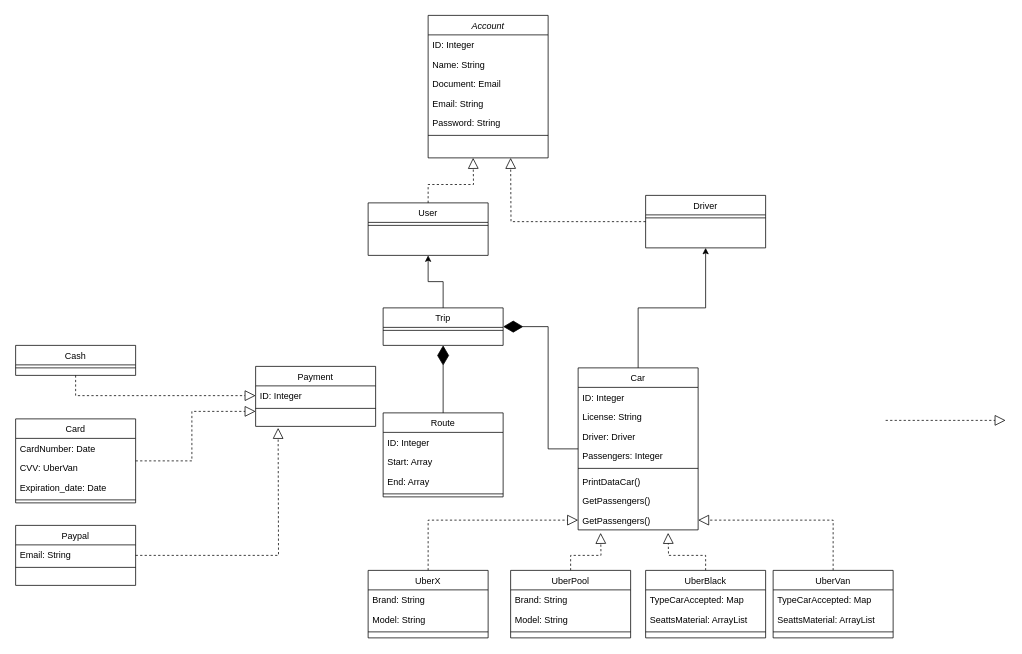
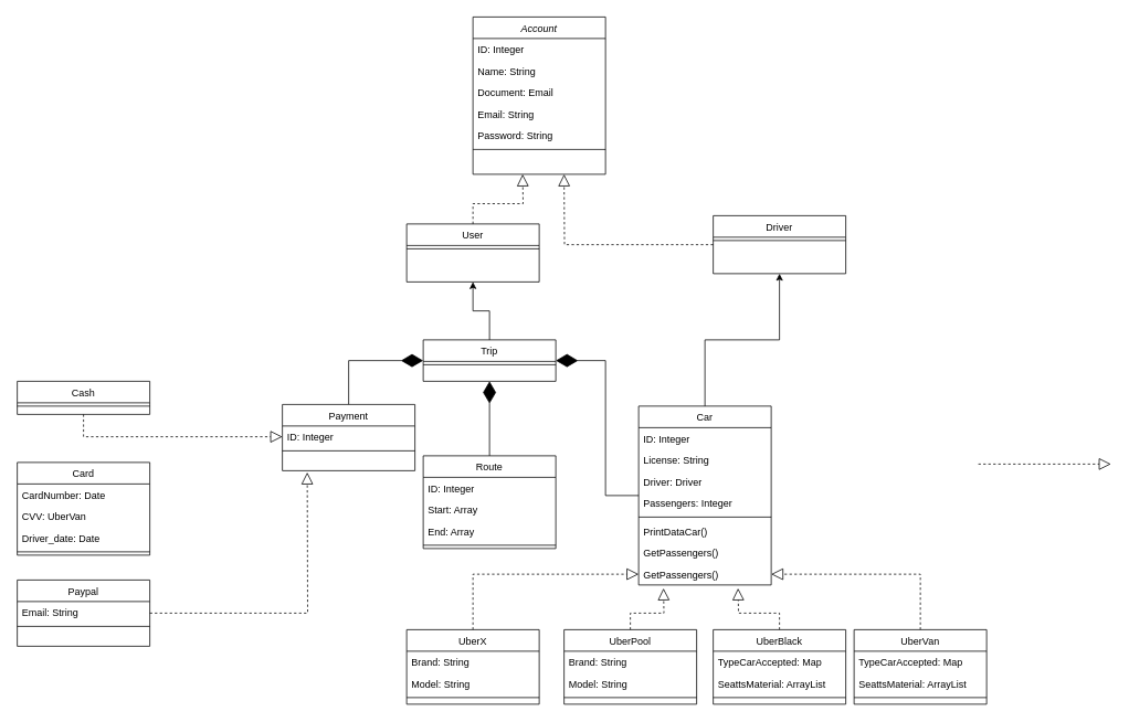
  <mxCell id="0" />
  <mxCell id="1" parent="0" />
  <mxCell id="2" value="Account&#10;" style="swimlane;fontStyle=2;align=center;verticalAlign=top;childLayout=stackLayout;horizontal=1;startSize=26;horizontalStack=0;resizeParent=1;resizeLast=0;collapsible=1;marginBottom=0;rounded=0;shadow=0;strokeWidth=1;" parent="1" vertex="1"><mxGeometry x="570" y="20" width="160" height="190" as="geometry"><mxRectangle x="230" y="140" width="160" height="26" as="alternateBounds" /></mxGeometry></mxCell>
  <mxCell id="3" value="ID: Integer" style="text;align=left;verticalAlign=top;spacingLeft=4;spacingRight=4;overflow=hidden;rotatable=0;points=[[0,0.5],[1,0.5]];portConstraint=eastwest;rounded=0;shadow=0;html=0;" parent="2" vertex="1"><mxGeometry y="26" width="160" height="26" as="geometry" /></mxCell>
  <mxCell id="4" value="Name: String" style="text;align=left;verticalAlign=top;spacingLeft=4;spacingRight=4;overflow=hidden;rotatable=0;points=[[0,0.5],[1,0.5]];portConstraint=eastwest;" parent="2" vertex="1"><mxGeometry y="52" width="160" height="26" as="geometry" /></mxCell>
  <mxCell id="5" value="Document: Email&#10;" style="text;align=left;verticalAlign=top;spacingLeft=4;spacingRight=4;overflow=hidden;rotatable=0;points=[[0,0.5],[1,0.5]];portConstraint=eastwest;rounded=0;shadow=0;html=0;" parent="2" vertex="1"><mxGeometry y="78" width="160" height="26" as="geometry" /></mxCell>
  <mxCell id="6" value="Email: String" style="text;align=left;verticalAlign=top;spacingLeft=4;spacingRight=4;overflow=hidden;rotatable=0;points=[[0,0.5],[1,0.5]];portConstraint=eastwest;rounded=0;shadow=0;html=0;" vertex="1" parent="2"><mxGeometry y="104" width="160" height="26" as="geometry" /></mxCell>
  <mxCell id="7" value="Password: String" style="text;align=left;verticalAlign=top;spacingLeft=4;spacingRight=4;overflow=hidden;rotatable=0;points=[[0,0.5],[1,0.5]];portConstraint=eastwest;rounded=0;shadow=0;html=0;" vertex="1" parent="2"><mxGeometry y="130" width="160" height="26" as="geometry" /></mxCell>
  <mxCell id="8" value="" style="line;html=1;strokeWidth=1;align=left;verticalAlign=middle;spacingTop=-1;spacingLeft=3;spacingRight=3;rotatable=0;labelPosition=right;points=[];portConstraint=eastwest;" parent="2" vertex="1"><mxGeometry y="156" width="160" height="8" as="geometry" /></mxCell>
  <mxCell id="9" style="edgeStyle=orthogonalEdgeStyle;rounded=0;orthogonalLoop=1;jettySize=auto;html=1;endArrow=block;dashed=1;endFill=0;endSize=12;" edge="1" parent="1" source="10"><mxGeometry relative="1" as="geometry"><mxPoint x="630" y="210" as="targetPoint" /></mxGeometry></mxCell>
  <mxCell id="10" value="User" style="swimlane;fontStyle=0;align=center;verticalAlign=top;childLayout=stackLayout;horizontal=1;startSize=26;horizontalStack=0;resizeParent=1;resizeLast=0;collapsible=1;marginBottom=0;rounded=0;shadow=0;strokeWidth=1;" parent="1" vertex="1"><mxGeometry x="490" y="270" width="160" height="70" as="geometry"><mxRectangle x="340" y="380" width="170" height="26" as="alternateBounds" /></mxGeometry></mxCell>
  <mxCell id="11" value="" style="line;html=1;strokeWidth=1;align=left;verticalAlign=middle;spacingTop=-1;spacingLeft=3;spacingRight=3;rotatable=0;labelPosition=right;points=[];portConstraint=eastwest;" parent="10" vertex="1"><mxGeometry y="26" width="160" height="8" as="geometry" /></mxCell>
  <mxCell id="12" style="edgeStyle=orthogonalEdgeStyle;rounded=0;orthogonalLoop=1;jettySize=auto;html=1;entryX=0.5;entryY=1;entryDx=0;entryDy=0;" edge="1" parent="1" source="13" target="10"><mxGeometry relative="1" as="geometry" /></mxCell>
  <mxCell id="13" value="Trip" style="swimlane;fontStyle=0;align=center;verticalAlign=top;childLayout=stackLayout;horizontal=1;startSize=26;horizontalStack=0;resizeParent=1;resizeLast=0;collapsible=1;marginBottom=0;rounded=0;shadow=0;strokeWidth=1;" parent="1" vertex="1"><mxGeometry x="510" y="410" width="160" height="50" as="geometry"><mxRectangle x="550" y="140" width="160" height="26" as="alternateBounds" /></mxGeometry></mxCell>
  <mxCell id="14" value="" style="line;html=1;strokeWidth=1;align=left;verticalAlign=middle;spacingTop=-1;spacingLeft=3;spacingRight=3;rotatable=0;labelPosition=right;points=[];portConstraint=eastwest;" parent="13" vertex="1"><mxGeometry y="26" width="160" height="8" as="geometry" /></mxCell>
  <mxCell id="15" style="edgeStyle=orthogonalEdgeStyle;rounded=0;orthogonalLoop=1;jettySize=auto;html=1;endArrow=block;dashed=1;endFill=0;endSize=12;" edge="1" parent="1" source="16"><mxGeometry relative="1" as="geometry"><mxPoint x="680" y="210" as="targetPoint" /></mxGeometry></mxCell>
  <mxCell id="16" value="Driver" style="swimlane;fontStyle=0;align=center;verticalAlign=top;childLayout=stackLayout;horizontal=1;startSize=26;horizontalStack=0;resizeParent=1;resizeLast=0;collapsible=1;marginBottom=0;rounded=0;shadow=0;strokeWidth=1;" vertex="1" parent="1"><mxGeometry x="860" y="260" width="160" height="70" as="geometry"><mxRectangle x="340" y="380" width="170" height="26" as="alternateBounds" /></mxGeometry></mxCell>
  <mxCell id="17" value="" style="line;html=1;strokeWidth=1;align=left;verticalAlign=middle;spacingTop=-1;spacingLeft=3;spacingRight=3;rotatable=0;labelPosition=right;points=[];portConstraint=eastwest;" vertex="1" parent="16"><mxGeometry y="26" width="160" height="8" as="geometry" /></mxCell>
+ <mxCell id="18" style="edgeStyle=orthogonalEdgeStyle;rounded=0;orthogonalLoop=1;jettySize=auto;html=1;entryX=0;entryY=0.5;entryDx=0;entryDy=0;exitX=0.5;exitY=0;exitDx=0;exitDy=0;endArrow=diamondThin;endFill=1;endSize=24;" edge="1" parent="1" source="19" target="13"><mxGeometry relative="1" as="geometry"><mxPoint x="420" y="480" as="sourcePoint" /></mxGeometry></mxCell>
  <mxCell id="19" value="Payment" style="swimlane;fontStyle=0;align=center;verticalAlign=top;childLayout=stackLayout;horizontal=1;startSize=26;horizontalStack=0;resizeParent=1;resizeLast=0;collapsible=1;marginBottom=0;rounded=0;shadow=0;strokeWidth=1;" vertex="1" parent="1"><mxGeometry x="340" y="488" width="160" height="80" as="geometry"><mxRectangle x="130" y="380" width="160" height="26" as="alternateBounds" /></mxGeometry></mxCell>
  <mxCell id="20" value="ID: Integer" style="text;align=left;verticalAlign=top;spacingLeft=4;spacingRight=4;overflow=hidden;rotatable=0;points=[[0,0.5],[1,0.5]];portConstraint=eastwest;" vertex="1" parent="19"><mxGeometry y="26" width="160" height="26" as="geometry" /></mxCell>
  <mxCell id="21" value="" style="line;html=1;strokeWidth=1;align=left;verticalAlign=middle;spacingTop=-1;spacingLeft=3;spacingRight=3;rotatable=0;labelPosition=right;points=[];portConstraint=eastwest;" vertex="1" parent="19"><mxGeometry y="52" width="160" height="8" as="geometry" /></mxCell>
  <mxCell id="22" style="edgeStyle=orthogonalEdgeStyle;rounded=0;orthogonalLoop=1;jettySize=auto;html=1;entryX=0.5;entryY=1;entryDx=0;entryDy=0;" edge="1" parent="1" source="24" target="16"><mxGeometry relative="1" as="geometry" /></mxCell>
  <mxCell id="23" style="edgeStyle=orthogonalEdgeStyle;rounded=0;orthogonalLoop=1;jettySize=auto;html=1;entryX=1;entryY=0.5;entryDx=0;entryDy=0;endArrow=diamondThin;endFill=1;endSize=24;" edge="1" parent="1" source="24" target="13"><mxGeometry relative="1" as="geometry" /></mxCell>
  <mxCell id="24" value="Car" style="swimlane;fontStyle=0;align=center;verticalAlign=top;childLayout=stackLayout;horizontal=1;startSize=26;horizontalStack=0;resizeParent=1;resizeLast=0;collapsible=1;marginBottom=0;rounded=0;shadow=0;strokeWidth=1;" vertex="1" parent="1"><mxGeometry x="770" y="490" width="160" height="216" as="geometry"><mxRectangle x="130" y="380" width="160" height="26" as="alternateBounds" /></mxGeometry></mxCell>
  <mxCell id="25" value="ID: Integer" style="text;align=left;verticalAlign=top;spacingLeft=4;spacingRight=4;overflow=hidden;rotatable=0;points=[[0,0.5],[1,0.5]];portConstraint=eastwest;" vertex="1" parent="24"><mxGeometry y="26" width="160" height="26" as="geometry" /></mxCell>
  <mxCell id="26" value="License: String" style="text;align=left;verticalAlign=top;spacingLeft=4;spacingRight=4;overflow=hidden;rotatable=0;points=[[0,0.5],[1,0.5]];portConstraint=eastwest;rounded=0;shadow=0;html=0;" vertex="1" parent="24"><mxGeometry y="52" width="160" height="26" as="geometry" /></mxCell>
  <mxCell id="27" value="Driver: Driver" style="text;align=left;verticalAlign=top;spacingLeft=4;spacingRight=4;overflow=hidden;rotatable=0;points=[[0,0.5],[1,0.5]];portConstraint=eastwest;rounded=0;shadow=0;html=0;" vertex="1" parent="24"><mxGeometry y="78" width="160" height="26" as="geometry" /></mxCell>
  <mxCell id="28" value="Passengers: Integer" style="text;align=left;verticalAlign=top;spacingLeft=4;spacingRight=4;overflow=hidden;rotatable=0;points=[[0,0.5],[1,0.5]];portConstraint=eastwest;rounded=0;shadow=0;html=0;" vertex="1" parent="24"><mxGeometry y="104" width="160" height="26" as="geometry" /></mxCell>
  <mxCell id="29" value="" style="line;html=1;strokeWidth=1;align=left;verticalAlign=middle;spacingTop=-1;spacingLeft=3;spacingRight=3;rotatable=0;labelPosition=right;points=[];portConstraint=eastwest;" vertex="1" parent="24"><mxGeometry y="130" width="160" height="8" as="geometry" /></mxCell>
  <mxCell id="30" value="PrintDataCar()" style="text;align=left;verticalAlign=top;spacingLeft=4;spacingRight=4;overflow=hidden;rotatable=0;points=[[0,0.5],[1,0.5]];portConstraint=eastwest;" vertex="1" parent="24"><mxGeometry y="138" width="160" height="26" as="geometry" /></mxCell>
  <mxCell id="31" value="GetPassengers()" style="text;align=left;verticalAlign=top;spacingLeft=4;spacingRight=4;overflow=hidden;rotatable=0;points=[[0,0.5],[1,0.5]];portConstraint=eastwest;" vertex="1" parent="24"><mxGeometry y="164" width="160" height="26" as="geometry" /></mxCell>
  <mxCell id="32" value="GetPassengers()" style="text;align=left;verticalAlign=top;spacingLeft=4;spacingRight=4;overflow=hidden;rotatable=0;points=[[0,0.5],[1,0.5]];portConstraint=eastwest;" vertex="1" parent="24"><mxGeometry y="190" width="160" height="26" as="geometry" /></mxCell>
  <mxCell id="33" style="edgeStyle=orthogonalEdgeStyle;rounded=0;orthogonalLoop=1;jettySize=auto;html=1;entryX=0.5;entryY=1;entryDx=0;entryDy=0;endArrow=diamondThin;endFill=1;endSize=24;" edge="1" parent="1" source="34" target="13"><mxGeometry relative="1" as="geometry" /></mxCell>
  <mxCell id="34" value="Route" style="swimlane;fontStyle=0;align=center;verticalAlign=top;childLayout=stackLayout;horizontal=1;startSize=26;horizontalStack=0;resizeParent=1;resizeLast=0;collapsible=1;marginBottom=0;rounded=0;shadow=0;strokeWidth=1;" vertex="1" parent="1"><mxGeometry x="510" y="550" width="160" height="112" as="geometry"><mxRectangle x="130" y="380" width="160" height="26" as="alternateBounds" /></mxGeometry></mxCell>
  <mxCell id="35" value="ID: Integer" style="text;align=left;verticalAlign=top;spacingLeft=4;spacingRight=4;overflow=hidden;rotatable=0;points=[[0,0.5],[1,0.5]];portConstraint=eastwest;" vertex="1" parent="34"><mxGeometry y="26" width="160" height="26" as="geometry" /></mxCell>
  <mxCell id="36" value="Start: Array" style="text;align=left;verticalAlign=top;spacingLeft=4;spacingRight=4;overflow=hidden;rotatable=0;points=[[0,0.5],[1,0.5]];portConstraint=eastwest;" vertex="1" parent="34"><mxGeometry y="52" width="160" height="26" as="geometry" /></mxCell>
  <mxCell id="37" value="End: Array" style="text;align=left;verticalAlign=top;spacingLeft=4;spacingRight=4;overflow=hidden;rotatable=0;points=[[0,0.5],[1,0.5]];portConstraint=eastwest;rounded=0;shadow=0;html=0;" vertex="1" parent="34"><mxGeometry y="78" width="160" height="26" as="geometry" /></mxCell>
  <mxCell id="38" value="" style="line;html=1;strokeWidth=1;align=left;verticalAlign=middle;spacingTop=-1;spacingLeft=3;spacingRight=3;rotatable=0;labelPosition=right;points=[];portConstraint=eastwest;" vertex="1" parent="34"><mxGeometry y="104" width="160" height="8" as="geometry" /></mxCell>
  <mxCell id="39" style="edgeStyle=orthogonalEdgeStyle;rounded=0;orthogonalLoop=1;jettySize=auto;html=1;endArrow=block;dashed=1;endFill=0;endSize=12;" edge="1" parent="1" source="40"><mxGeometry relative="1" as="geometry"><mxPoint x="890" y="710" as="targetPoint" /></mxGeometry></mxCell>
  <mxCell id="40" value="UberBlack" style="swimlane;fontStyle=0;align=center;verticalAlign=top;childLayout=stackLayout;horizontal=1;startSize=26;horizontalStack=0;resizeParent=1;resizeLast=0;collapsible=1;marginBottom=0;rounded=0;shadow=0;strokeWidth=1;" vertex="1" parent="1"><mxGeometry x="860" y="760" width="160" height="90" as="geometry"><mxRectangle x="130" y="380" width="160" height="26" as="alternateBounds" /></mxGeometry></mxCell>
  <mxCell id="41" value="TypeCarAccepted: Map" style="text;align=left;verticalAlign=top;spacingLeft=4;spacingRight=4;overflow=hidden;rotatable=0;points=[[0,0.5],[1,0.5]];portConstraint=eastwest;" vertex="1" parent="40"><mxGeometry y="26" width="160" height="26" as="geometry" /></mxCell>
  <mxCell id="42" value="SeattsMaterial: ArrayList" style="text;align=left;verticalAlign=top;spacingLeft=4;spacingRight=4;overflow=hidden;rotatable=0;points=[[0,0.5],[1,0.5]];portConstraint=eastwest;rounded=0;shadow=0;html=0;" vertex="1" parent="40"><mxGeometry y="52" width="160" height="26" as="geometry" /></mxCell>
  <mxCell id="43" value="" style="line;html=1;strokeWidth=1;align=left;verticalAlign=middle;spacingTop=-1;spacingLeft=3;spacingRight=3;rotatable=0;labelPosition=right;points=[];portConstraint=eastwest;" vertex="1" parent="40"><mxGeometry y="78" width="160" height="8" as="geometry" /></mxCell>
  <mxCell id="44" style="edgeStyle=orthogonalEdgeStyle;rounded=0;orthogonalLoop=1;jettySize=auto;html=1;endArrow=block;dashed=1;endFill=0;endSize=12;" edge="1" parent="1" source="45" target="32"><mxGeometry relative="1" as="geometry" /></mxCell>
  <mxCell id="45" value="UberX" style="swimlane;fontStyle=0;align=center;verticalAlign=top;childLayout=stackLayout;horizontal=1;startSize=26;horizontalStack=0;resizeParent=1;resizeLast=0;collapsible=1;marginBottom=0;rounded=0;shadow=0;strokeWidth=1;" vertex="1" parent="1"><mxGeometry x="490" y="760" width="160" height="90" as="geometry"><mxRectangle x="130" y="380" width="160" height="26" as="alternateBounds" /></mxGeometry></mxCell>
  <mxCell id="46" value="Brand: String" style="text;align=left;verticalAlign=top;spacingLeft=4;spacingRight=4;overflow=hidden;rotatable=0;points=[[0,0.5],[1,0.5]];portConstraint=eastwest;" vertex="1" parent="45"><mxGeometry y="26" width="160" height="26" as="geometry" /></mxCell>
  <mxCell id="47" value="Model: String" style="text;align=left;verticalAlign=top;spacingLeft=4;spacingRight=4;overflow=hidden;rotatable=0;points=[[0,0.5],[1,0.5]];portConstraint=eastwest;rounded=0;shadow=0;html=0;" vertex="1" parent="45"><mxGeometry y="52" width="160" height="26" as="geometry" /></mxCell>
  <mxCell id="48" value="" style="line;html=1;strokeWidth=1;align=left;verticalAlign=middle;spacingTop=-1;spacingLeft=3;spacingRight=3;rotatable=0;labelPosition=right;points=[];portConstraint=eastwest;" vertex="1" parent="45"><mxGeometry y="78" width="160" height="8" as="geometry" /></mxCell>
  <mxCell id="49" style="edgeStyle=orthogonalEdgeStyle;rounded=0;orthogonalLoop=1;jettySize=auto;html=1;endArrow=block;dashed=1;endFill=0;endSize=12;" edge="1" parent="1" source="50"><mxGeometry relative="1" as="geometry"><mxPoint x="800" y="710" as="targetPoint" /></mxGeometry></mxCell>
  <mxCell id="50" value="UberPool" style="swimlane;fontStyle=0;align=center;verticalAlign=top;childLayout=stackLayout;horizontal=1;startSize=26;horizontalStack=0;resizeParent=1;resizeLast=0;collapsible=1;marginBottom=0;rounded=0;shadow=0;strokeWidth=1;" vertex="1" parent="1"><mxGeometry x="680" y="760" width="160" height="90" as="geometry"><mxRectangle x="130" y="380" width="160" height="26" as="alternateBounds" /></mxGeometry></mxCell>
  <mxCell id="51" value="Brand: String" style="text;align=left;verticalAlign=top;spacingLeft=4;spacingRight=4;overflow=hidden;rotatable=0;points=[[0,0.5],[1,0.5]];portConstraint=eastwest;" vertex="1" parent="50"><mxGeometry y="26" width="160" height="26" as="geometry" /></mxCell>
  <mxCell id="52" value="Model: String" style="text;align=left;verticalAlign=top;spacingLeft=4;spacingRight=4;overflow=hidden;rotatable=0;points=[[0,0.5],[1,0.5]];portConstraint=eastwest;rounded=0;shadow=0;html=0;" vertex="1" parent="50"><mxGeometry y="52" width="160" height="26" as="geometry" /></mxCell>
  <mxCell id="53" value="" style="line;html=1;strokeWidth=1;align=left;verticalAlign=middle;spacingTop=-1;spacingLeft=3;spacingRight=3;rotatable=0;labelPosition=right;points=[];portConstraint=eastwest;" vertex="1" parent="50"><mxGeometry y="78" width="160" height="8" as="geometry" /></mxCell>
  <mxCell id="54" style="edgeStyle=orthogonalEdgeStyle;rounded=0;orthogonalLoop=1;jettySize=auto;html=1;entryX=1;entryY=0.5;entryDx=0;entryDy=0;endArrow=block;dashed=1;endFill=0;endSize=12;" edge="1" parent="1" source="55" target="32"><mxGeometry relative="1" as="geometry" /></mxCell>
  <mxCell id="55" value="UberVan" style="swimlane;fontStyle=0;align=center;verticalAlign=top;childLayout=stackLayout;horizontal=1;startSize=26;horizontalStack=0;resizeParent=1;resizeLast=0;collapsible=1;marginBottom=0;rounded=0;shadow=0;strokeWidth=1;" vertex="1" parent="1"><mxGeometry x="1030" y="760" width="160" height="90" as="geometry"><mxRectangle x="130" y="380" width="160" height="26" as="alternateBounds" /></mxGeometry></mxCell>
  <mxCell id="56" value="TypeCarAccepted: Map" style="text;align=left;verticalAlign=top;spacingLeft=4;spacingRight=4;overflow=hidden;rotatable=0;points=[[0,0.5],[1,0.5]];portConstraint=eastwest;" vertex="1" parent="55"><mxGeometry y="26" width="160" height="26" as="geometry" /></mxCell>
  <mxCell id="57" value="SeattsMaterial: ArrayList" style="text;align=left;verticalAlign=top;spacingLeft=4;spacingRight=4;overflow=hidden;rotatable=0;points=[[0,0.5],[1,0.5]];portConstraint=eastwest;rounded=0;shadow=0;html=0;" vertex="1" parent="55"><mxGeometry y="52" width="160" height="26" as="geometry" /></mxCell>
  <mxCell id="58" value="" style="line;html=1;strokeWidth=1;align=left;verticalAlign=middle;spacingTop=-1;spacingLeft=3;spacingRight=3;rotatable=0;labelPosition=right;points=[];portConstraint=eastwest;" vertex="1" parent="55"><mxGeometry y="78" width="160" height="8" as="geometry" /></mxCell>
  <mxCell id="59" value="" style="endArrow=block;dashed=1;endFill=0;endSize=12;html=1;rounded=0;" edge="1" parent="1"><mxGeometry width="160" relative="1" as="geometry"><mxPoint x="1180" y="560" as="sourcePoint" /><mxPoint x="1340" y="560" as="targetPoint" /></mxGeometry></mxCell>
- <mxCell id="60" style="edgeStyle=orthogonalEdgeStyle;rounded=0;orthogonalLoop=1;jettySize=auto;html=1;entryX=0;entryY=0.75;entryDx=0;entryDy=0;endArrow=block;dashed=1;endFill=0;endSize=12;" edge="1" parent="1" source="61" target="19"><mxGeometry relative="1" as="geometry" /></mxCell>
  <mxCell id="61" value="Card&#10;" style="swimlane;fontStyle=0;align=center;verticalAlign=top;childLayout=stackLayout;horizontal=1;startSize=26;horizontalStack=0;resizeParent=1;resizeLast=0;collapsible=1;marginBottom=0;rounded=0;shadow=0;strokeWidth=1;" vertex="1" parent="1"><mxGeometry x="20" y="558" width="160" height="112" as="geometry"><mxRectangle x="130" y="380" width="160" height="26" as="alternateBounds" /></mxGeometry></mxCell>
  <mxCell id="62" value="CardNumber: Date&#10;" style="text;align=left;verticalAlign=top;spacingLeft=4;spacingRight=4;overflow=hidden;rotatable=0;points=[[0,0.5],[1,0.5]];portConstraint=eastwest;" vertex="1" parent="61"><mxGeometry y="26" width="160" height="26" as="geometry" /></mxCell>
  <mxCell id="63" value="CVV: UberVan" style="text;align=left;verticalAlign=top;spacingLeft=4;spacingRight=4;overflow=hidden;rotatable=0;points=[[0,0.5],[1,0.5]];portConstraint=eastwest;" vertex="1" parent="61"><mxGeometry y="52" width="160" height="26" as="geometry" /></mxCell>
- <mxCell id="64" value="Expiration_date: Date&#10;" style="text;align=left;verticalAlign=top;spacingLeft=4;spacingRight=4;overflow=hidden;rotatable=0;points=[[0,0.5],[1,0.5]];portConstraint=eastwest;" vertex="1" parent="61"><mxGeometry y="78" width="160" height="26" as="geometry" /></mxCell>
+ <mxCell id="64" value="Driver_date: Date&#10;" style="text;align=left;verticalAlign=top;spacingLeft=4;spacingRight=4;overflow=hidden;rotatable=0;points=[[0,0.5],[1,0.5]];portConstraint=eastwest;" vertex="1" parent="61"><mxGeometry y="78" width="160" height="26" as="geometry" /></mxCell>
  <mxCell id="65" value="" style="line;html=1;strokeWidth=1;align=left;verticalAlign=middle;spacingTop=-1;spacingLeft=3;spacingRight=3;rotatable=0;labelPosition=right;points=[];portConstraint=eastwest;" vertex="1" parent="61"><mxGeometry y="104" width="160" height="8" as="geometry" /></mxCell>
  <mxCell id="66" style="edgeStyle=orthogonalEdgeStyle;rounded=0;orthogonalLoop=1;jettySize=auto;html=1;endArrow=block;dashed=1;endFill=0;endSize=12;" edge="1" parent="1" source="67"><mxGeometry relative="1" as="geometry"><mxPoint x="370" y="570" as="targetPoint" /></mxGeometry></mxCell>
  <mxCell id="67" value="Paypal" style="swimlane;fontStyle=0;align=center;verticalAlign=top;childLayout=stackLayout;horizontal=1;startSize=26;horizontalStack=0;resizeParent=1;resizeLast=0;collapsible=1;marginBottom=0;rounded=0;shadow=0;strokeWidth=1;" vertex="1" parent="1"><mxGeometry x="20" y="700" width="160" height="80" as="geometry"><mxRectangle x="130" y="380" width="160" height="26" as="alternateBounds" /></mxGeometry></mxCell>
  <mxCell id="68" value="Email: String" style="text;align=left;verticalAlign=top;spacingLeft=4;spacingRight=4;overflow=hidden;rotatable=0;points=[[0,0.5],[1,0.5]];portConstraint=eastwest;" vertex="1" parent="67"><mxGeometry y="26" width="160" height="26" as="geometry" /></mxCell>
  <mxCell id="69" value="" style="line;html=1;strokeWidth=1;align=left;verticalAlign=middle;spacingTop=-1;spacingLeft=3;spacingRight=3;rotatable=0;labelPosition=right;points=[];portConstraint=eastwest;" vertex="1" parent="67"><mxGeometry y="52" width="160" height="8" as="geometry" /></mxCell>
  <mxCell id="70" style="edgeStyle=orthogonalEdgeStyle;rounded=0;orthogonalLoop=1;jettySize=auto;html=1;entryX=0;entryY=0.5;entryDx=0;entryDy=0;endArrow=block;dashed=1;endFill=0;endSize=12;" edge="1" parent="1" source="71" target="20"><mxGeometry relative="1" as="geometry" /></mxCell>
  <mxCell id="71" value="Cash" style="swimlane;fontStyle=0;align=center;verticalAlign=top;childLayout=stackLayout;horizontal=1;startSize=26;horizontalStack=0;resizeParent=1;resizeLast=0;collapsible=1;marginBottom=0;rounded=0;shadow=0;strokeWidth=1;" vertex="1" parent="1"><mxGeometry x="20" y="460" width="160" height="40" as="geometry"><mxRectangle x="130" y="380" width="160" height="26" as="alternateBounds" /></mxGeometry></mxCell>
  <mxCell id="72" value="" style="line;html=1;strokeWidth=1;align=left;verticalAlign=middle;spacingTop=-1;spacingLeft=3;spacingRight=3;rotatable=0;labelPosition=right;points=[];portConstraint=eastwest;" vertex="1" parent="71"><mxGeometry y="26" width="160" height="8" as="geometry" /></mxCell>
